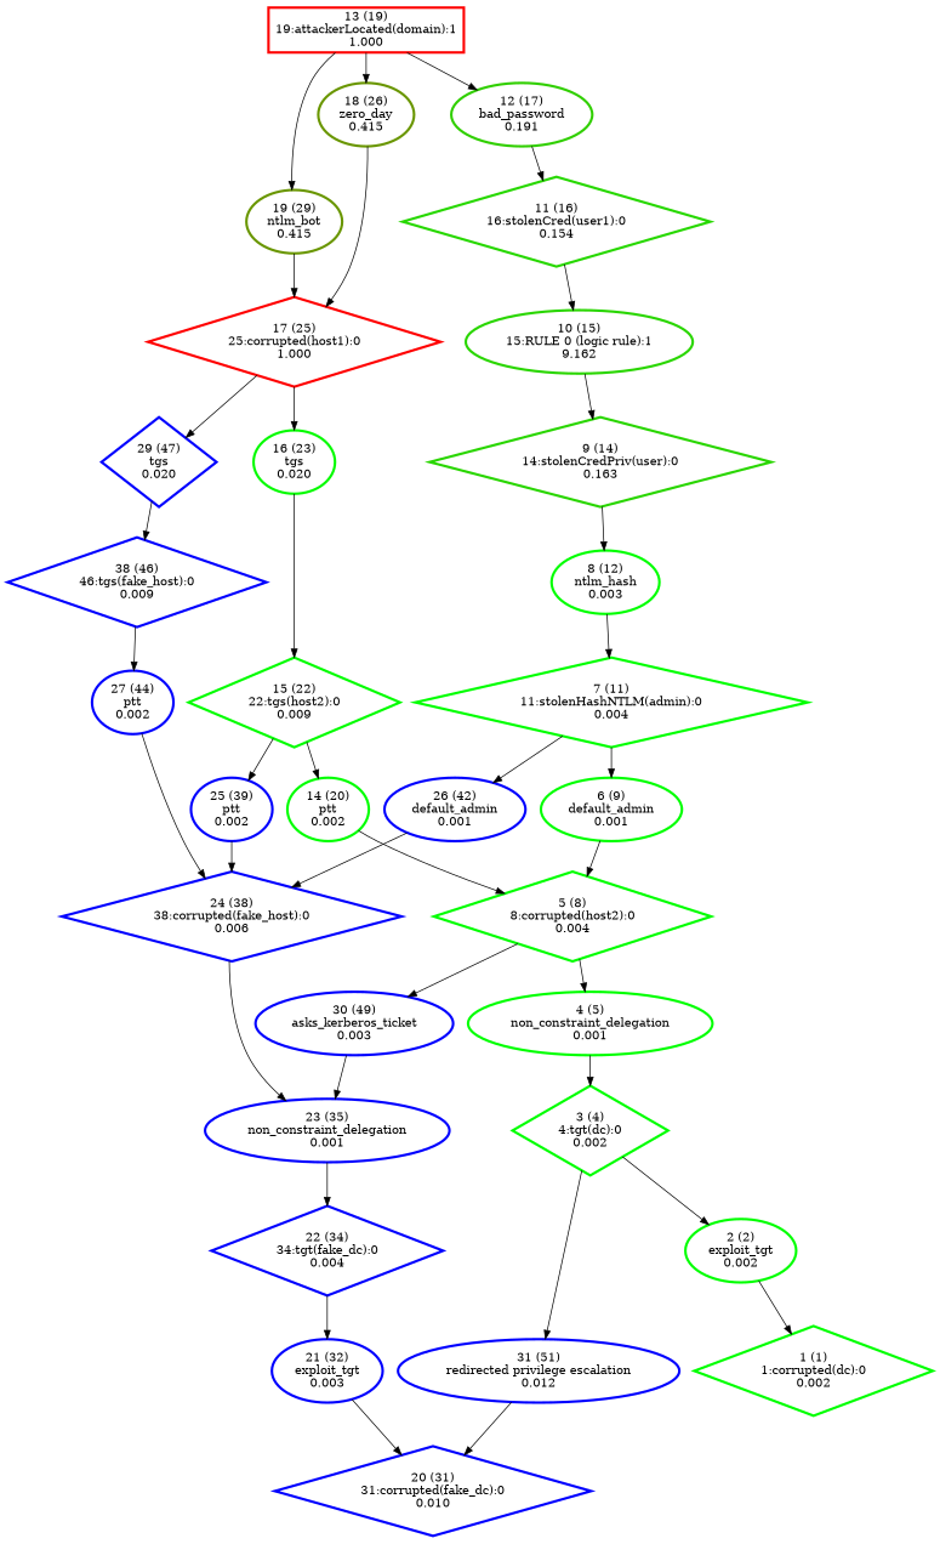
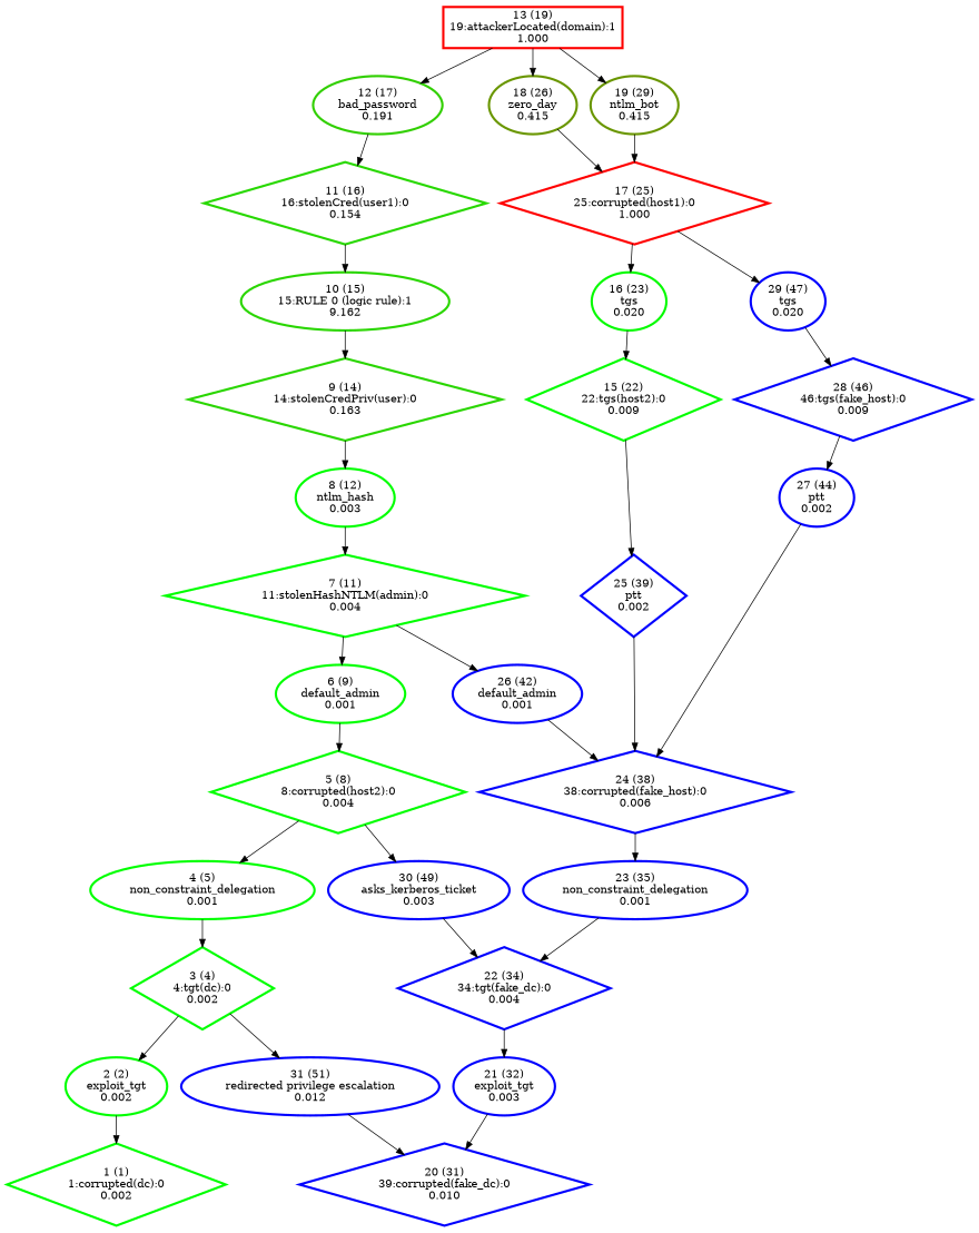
  digraph {
    node [color=blue penwidth=3 shape=ellipse]
    n1 [color="#00FF00" label="1 (1)\n1:corrupted(dc):0\n0.002" shape=diamond]
    n2 [color="#00FF00" label="2 (2)\nexploit_tgt\n0.002"]
    n3 [color="#00FF00" label="3 (4)\n4:tgt(dc):0\n0.002" shape=diamond]
    n4 [label="31 (51)\nredirected privilege escalation\n0.012"]
-   n5 [label="20 (31)\n31:corrupted(fake_dc):0\n0.010" shape=diamond]
+   n5 [label="20 (31)\n39:corrupted(fake_dc):0\n0.010" shape=diamond]
    n6 [color="#00FF00" label="4 (5)\nnon_constraint_delegation\n0.001"]
    n7 [color="#01FE00" label="5 (8)\n8:corrupted(host2):0\n0.004" shape=diamond]
    n8 [label="30 (49)\nasks_kerberos_ticket\n0.003"]
    n9 [label="22 (34)\n34:tgt(fake_dc):0\n0.004" shape=diamond]
    n10 [color="#00FF00" label="6 (9)\ndefault_admin\n0.001"]
    n11 [color="#00FF00" label="7 (11)\n11:stolenHashNTLM(admin):0\n0.004" shape=diamond]
    n12 [label="26 (42)\ndefault_admin\n0.001"]
    n13 [label="24 (38)\n38:corrupted(fake_host):0\n0.006" shape=diamond]
    n14 [color="#00FF00" label="8 (12)\nntlm_hash\n0.003"]
    n15 [color="#29D600" label="9 (14)\n14:stolenCredPriv(user):0\n0.163" shape=diamond]
    n16 [color="#29D600" label="10 (15)\n15:RULE 0 (logic rule):1\n9.162"]
    n17 [color="#27D800" label="11 (16)\n16:stolenCred(user1):0\n0.154" shape=diamond]
    n18 [color="#30CF00" label="12 (17)\nbad_password\n0.191"]
    n19 [color="#FE0100" label="13 (19)\n19:attackerLocated(domain):1\n1.000" shape=box]
    n20 [color="#699600" label="18 (26)\nzero_day\n0.415"]
    n21 [color="#699600" label="19 (29)\nntlm_bot\n0.415"]
    n22 [color="#FF0000" label="17 (25)\n25:corrupted(host1):0\n1.000" shape=diamond]
-   n23 [color="#00FF00" label="14 (20)\nptt\n0.002"]
    n24 [color="#02FD00" label="15 (22)\n22:tgs(host2):0\n0.009" shape=diamond]
-   n25 [label="25 (39)\nptt\n0.002"]
+   n25 [label="25 (39)\nptt\n0.002" shape=diamond]
    n26 [color="#04FB00" label="16 (23)\ntgs\n0.020"]
-   n27 [label="29 (47)\ntgs\n0.020" shape=diamond]
-   n28 [label="38 (46)\n46:tgs(fake_host):0\n0.009" shape=diamond]
+   n27 [label="29 (47)\ntgs\n0.020"]
+   n28 [label="28 (46)\n46:tgs(fake_host):0\n0.009" shape=diamond]
    n29 [label="21 (32)\nexploit_tgt\n0.003"]
    n30 [label="23 (35)\nnon_constraint_delegation\n0.001"]
    n31 [label="27 (44)\nptt\n0.002"]
    n2 -> n1
    n3 -> n2
    n3 -> n4
    n4 -> n5
    n6 -> n3
    n7 -> n6
    n7 -> n8
-   n8 -> n30
+   n8 -> n9
    n9 -> n29
    n10 -> n7
    n11 -> n10
    n11 -> n12
    n12 -> n13
    n13 -> n30
    n14 -> n11
    n15 -> n14
    n16 -> n15
    n17 -> n16
    n18 -> n17
    n19 -> n18
    n19 -> n20
    n19 -> n21
    n20 -> n22
    n21 -> n22
    n22 -> n26
    n22 -> n27
-   n23 -> n7
-   n24 -> n23
    n24 -> n25
    n25 -> n13
    n26 -> n24
    n27 -> n28
    n28 -> n31
    n29 -> n5
    n30 -> n9
    n31 -> n13
  }
